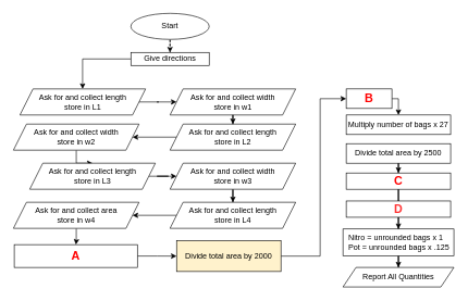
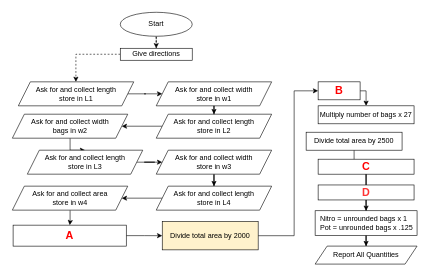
  <mxCell id="0" />
  <mxCell id="1" parent="0" />
  <mxCell id="2" value="" style="edgeStyle=orthogonalEdgeStyle;rounded=0;orthogonalLoop=1;jettySize=auto;html=1;dashed=1;" edge="1" parent="1" source="3" target="7"><mxGeometry relative="1" as="geometry" /></mxCell>
  <mxCell id="3" value="Start" style="ellipse;whiteSpace=wrap;html=1;" vertex="1" parent="1"><mxGeometry x="200" y="20" width="120" height="40" as="geometry" /></mxCell>
  <mxCell id="4" value="" style="edgeStyle=orthogonalEdgeStyle;rounded=0;orthogonalLoop=1;jettySize=auto;html=1;" edge="1" parent="1" source="5" target="9"><mxGeometry relative="1" as="geometry" /></mxCell>
  <mxCell id="5" value="Ask for and collect length&lt;br&gt;store in L1" style="shape=parallelogram;perimeter=parallelogramPerimeter;whiteSpace=wrap;html=1;fixedSize=1;" vertex="1" parent="1"><mxGeometry x="30" y="136" width="192.5" height="40" as="geometry" /></mxCell>
- <mxCell id="6" value="" style="edgeStyle=orthogonalEdgeStyle;rounded=0;orthogonalLoop=1;jettySize=auto;html=1;" edge="1" parent="1" source="7" target="5"><mxGeometry relative="1" as="geometry"><Array as="points"><mxPoint x="126" y="90" /></Array></mxGeometry></mxCell>
+ <mxCell id="6" value="" style="edgeStyle=orthogonalEdgeStyle;rounded=0;orthogonalLoop=1;jettySize=auto;html=1;dashed=1;" edge="1" parent="1" source="7" target="5"><mxGeometry relative="1" as="geometry"><Array as="points"><mxPoint x="126" y="90" /></Array></mxGeometry></mxCell>
  <mxCell id="7" value="Give directions" style="whiteSpace=wrap;html=1;" vertex="1" parent="1"><mxGeometry x="200" y="80" width="120" height="20" as="geometry" /></mxCell>
  <mxCell id="8" value="" style="edgeStyle=orthogonalEdgeStyle;rounded=0;orthogonalLoop=1;jettySize=auto;html=1;" edge="1" parent="1" source="9" target="11"><mxGeometry relative="1" as="geometry" /></mxCell>
  <mxCell id="9" value="Ask for and collect width&lt;br&gt;store in w1" style="shape=parallelogram;perimeter=parallelogramPerimeter;whiteSpace=wrap;html=1;fixedSize=1;" vertex="1" parent="1"><mxGeometry x="260" y="136" width="192.5" height="40" as="geometry" /></mxCell>
  <mxCell id="10" value="" style="edgeStyle=orthogonalEdgeStyle;rounded=0;orthogonalLoop=1;jettySize=auto;html=1;" edge="1" parent="1" source="11" target="13"><mxGeometry relative="1" as="geometry" /></mxCell>
  <mxCell id="11" value="Ask for and collect length&lt;br&gt;store in L2" style="shape=parallelogram;perimeter=parallelogramPerimeter;whiteSpace=wrap;html=1;fixedSize=1;" vertex="1" parent="1"><mxGeometry x="260" y="190" width="192.5" height="40" as="geometry" /></mxCell>
  <mxCell id="12" value="" style="edgeStyle=orthogonalEdgeStyle;rounded=0;orthogonalLoop=1;jettySize=auto;html=1;entryX=0.5;entryY=0;entryDx=0;entryDy=0;" edge="1" parent="1" source="13" target="15"><mxGeometry relative="1" as="geometry" /></mxCell>
- <mxCell id="13" value="Ask for and collect width&lt;br&gt;store in w2" style="shape=parallelogram;perimeter=parallelogramPerimeter;whiteSpace=wrap;html=1;fixedSize=1;" vertex="1" parent="1"><mxGeometry x="20" y="190" width="192.5" height="40" as="geometry" /></mxCell>
+ <mxCell id="13" value="Ask for and collect width&lt;br&gt;bags in w2" style="shape=parallelogram;perimeter=parallelogramPerimeter;whiteSpace=wrap;html=1;fixedSize=1;" vertex="1" parent="1"><mxGeometry x="20" y="190" width="192.5" height="40" as="geometry" /></mxCell>
  <mxCell id="14" value="" style="edgeStyle=orthogonalEdgeStyle;rounded=0;orthogonalLoop=1;jettySize=auto;html=1;" edge="1" parent="1" source="15" target="17"><mxGeometry relative="1" as="geometry" /></mxCell>
  <mxCell id="15" value="Ask for and collect length&lt;br&gt;store in L3" style="shape=parallelogram;perimeter=parallelogramPerimeter;whiteSpace=wrap;html=1;fixedSize=1;" vertex="1" parent="1"><mxGeometry x="45" y="250" width="192.5" height="40" as="geometry" /></mxCell>
  <mxCell id="16" value="" style="edgeStyle=orthogonalEdgeStyle;rounded=0;orthogonalLoop=1;jettySize=auto;html=1;" edge="1" parent="1" source="17" target="19"><mxGeometry relative="1" as="geometry" /></mxCell>
  <mxCell id="17" value="Ask for and collect width&lt;br&gt;store in w3" style="shape=parallelogram;perimeter=parallelogramPerimeter;whiteSpace=wrap;html=1;fixedSize=1;" vertex="1" parent="1"><mxGeometry x="260" y="250" width="192.5" height="40" as="geometry" /></mxCell>
  <mxCell id="18" value="" style="edgeStyle=orthogonalEdgeStyle;rounded=0;orthogonalLoop=1;jettySize=auto;html=1;" edge="1" parent="1" source="19" target="21"><mxGeometry relative="1" as="geometry" /></mxCell>
  <mxCell id="19" value="Ask for and collect length&lt;br&gt;store in L4" style="shape=parallelogram;perimeter=parallelogramPerimeter;whiteSpace=wrap;html=1;fixedSize=1;" vertex="1" parent="1"><mxGeometry x="260" y="310" width="192.5" height="40" as="geometry" /></mxCell>
  <mxCell id="20" value="" style="edgeStyle=orthogonalEdgeStyle;rounded=0;orthogonalLoop=1;jettySize=auto;html=1;" edge="1" parent="1" source="21" target="23"><mxGeometry relative="1" as="geometry" /></mxCell>
  <mxCell id="21" value="Ask for and collect area&lt;br&gt;store in w4" style="shape=parallelogram;perimeter=parallelogramPerimeter;whiteSpace=wrap;html=1;fixedSize=1;" vertex="1" parent="1"><mxGeometry x="20" y="310" width="192.5" height="40" as="geometry" /></mxCell>
  <mxCell id="22" value="" style="edgeStyle=orthogonalEdgeStyle;rounded=0;orthogonalLoop=1;jettySize=auto;html=1;" edge="1" parent="1" source="23" target="25"><mxGeometry relative="1" as="geometry" /></mxCell>
  <mxCell id="23" value="&lt;font style=&quot;font-size: 18px;&quot; color=&quot;#ff0000&quot;&gt;&lt;b&gt;A&lt;/b&gt;&lt;/font&gt;" style="whiteSpace=wrap;html=1;" vertex="1" parent="1"><mxGeometry x="21.25" y="375" width="188.75" height="35" as="geometry" /></mxCell>
  <mxCell id="24" value="" style="edgeStyle=orthogonalEdgeStyle;rounded=0;orthogonalLoop=1;jettySize=auto;html=1;" edge="1" parent="1" source="25" target="27"><mxGeometry relative="1" as="geometry"><Array as="points"><mxPoint x="490" y="393" /><mxPoint x="490" y="151" /></Array></mxGeometry></mxCell>
  <mxCell id="25" value="Divide total area by 2000" style="whiteSpace=wrap;html=1;fillColor=#fff2cc;" vertex="1" parent="1"><mxGeometry x="270" y="368.75" width="160" height="47.5" as="geometry" /></mxCell>
  <mxCell id="26" value="" style="edgeStyle=orthogonalEdgeStyle;rounded=0;orthogonalLoop=1;jettySize=auto;html=1;" edge="1" parent="1" source="27" target="28"><mxGeometry relative="1" as="geometry"><Array as="points"><mxPoint x="610" y="151" /></Array></mxGeometry></mxCell>
  <mxCell id="27" value="&lt;font style=&quot;font-size: 18px;&quot; color=&quot;#ff0000&quot;&gt;&lt;b&gt;B&lt;/b&gt;&lt;/font&gt;" style="whiteSpace=wrap;html=1;" vertex="1" parent="1"><mxGeometry x="530" y="136" width="70" height="30" as="geometry" /></mxCell>
  <mxCell id="28" value="Multiply number of bags x 27" style="whiteSpace=wrap;html=1;" vertex="1" parent="1"><mxGeometry x="530" y="176" width="160" height="30" as="geometry" /></mxCell>
  <mxCell id="29" value="" style="edgeStyle=orthogonalEdgeStyle;rounded=0;orthogonalLoop=1;jettySize=auto;html=1;" edge="1" parent="1" source="30" target="32"><mxGeometry relative="1" as="geometry" /></mxCell>
- <mxCell id="30" value="Divide total area by 2500" style="whiteSpace=wrap;html=1;" vertex="1" parent="1"><mxGeometry x="530" y="220" width="160" height="30" as="geometry" /></mxCell>
+ <mxCell id="30" value="Divide total area by 2500" style="whiteSpace=wrap;html=1;" vertex="1" parent="1"><mxGeometry x="510" y="220" width="160" height="30" as="geometry" /></mxCell>
  <mxCell id="31" value="" style="edgeStyle=orthogonalEdgeStyle;rounded=0;orthogonalLoop=1;jettySize=auto;html=1;endArrow=none;" edge="1" parent="1" source="32" target="34"><mxGeometry relative="1" as="geometry" /></mxCell>
  <mxCell id="32" value="&lt;b style=&quot;border-color: var(--border-color); color: rgb(255, 0, 0);&quot;&gt;&lt;font style=&quot;font-size: 18px;&quot;&gt;C&lt;/font&gt;&lt;/b&gt;" style="whiteSpace=wrap;html=1;" vertex="1" parent="1"><mxGeometry x="530" y="265" width="160" height="25" as="geometry" /></mxCell>
  <mxCell id="33" value="" style="edgeStyle=orthogonalEdgeStyle;rounded=0;orthogonalLoop=1;jettySize=auto;html=1;" edge="1" parent="1" source="34" target="36"><mxGeometry relative="1" as="geometry" /></mxCell>
  <mxCell id="34" value="&lt;font color=&quot;#ff3333&quot; style=&quot;font-size: 18px;&quot;&gt;&lt;b&gt;D&lt;/b&gt;&lt;/font&gt;" style="whiteSpace=wrap;html=1;" vertex="1" parent="1"><mxGeometry x="530" y="308" width="160" height="25" as="geometry" /></mxCell>
  <mxCell id="35" value="" style="edgeStyle=orthogonalEdgeStyle;rounded=0;orthogonalLoop=1;jettySize=auto;html=1;" edge="1" parent="1" source="36" target="37"><mxGeometry relative="1" as="geometry" /></mxCell>
  <mxCell id="36" value="&amp;nbsp; Nitro = unrounded bags x 1&lt;br&gt;&amp;nbsp; Pot = unrounded bags x .125" style="whiteSpace=wrap;html=1;align=left;" vertex="1" parent="1"><mxGeometry x="525" y="351" width="170" height="41.25" as="geometry" /></mxCell>
  <mxCell id="37" value="Report All Quantities" style="shape=parallelogram;perimeter=parallelogramPerimeter;whiteSpace=wrap;html=1;fixedSize=1;align=center;size=20;" vertex="1" parent="1"><mxGeometry x="525" y="410" width="170" height="30" as="geometry" /></mxCell>
